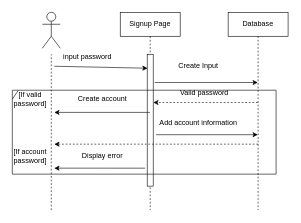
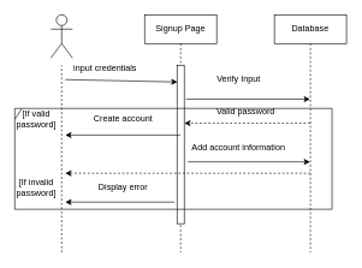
  <mxCell id="0" />
  <mxCell id="1" parent="0" />
  <mxCell id="2" value="" style="endArrow=classic;html=1;rounded=0;exitX=0.416;exitY=0.788;exitDx=0;exitDy=0;exitPerimeter=0;" parent="1" source="4" edge="1"><mxGeometry width="50" height="50" relative="1" as="geometry"><mxPoint x="220" y="240" as="sourcePoint" /><mxPoint x="90" y="280" as="targetPoint" /></mxGeometry></mxCell>
  <mxCell id="3" value="" style="shape=umlActor;verticalLabelPosition=bottom;verticalAlign=top;html=1;outlineConnect=0;" parent="1" vertex="1"><mxGeometry x="70" y="20" width="30" height="60" as="geometry" /></mxCell>
  <mxCell id="4" value="Signup Page" style="shape=umlLifeline;perimeter=lifelinePerimeter;whiteSpace=wrap;html=1;container=1;collapsible=0;recursiveResize=0;outlineConnect=0;" parent="1" vertex="1"><mxGeometry x="200" y="20" width="100" height="330" as="geometry" /></mxCell>
  <mxCell id="5" value="" style="html=1;points=[];perimeter=orthogonalPerimeter;" parent="4" vertex="1"><mxGeometry x="45" y="70" width="10" height="220" as="geometry" /></mxCell>
  <mxCell id="6" value="" style="endArrow=none;dashed=1;html=1;rounded=0;" parent="1" edge="1"><mxGeometry width="50" height="50" relative="1" as="geometry"><mxPoint x="85" y="350" as="sourcePoint" /><mxPoint x="85" y="90" as="targetPoint" /></mxGeometry></mxCell>
  <mxCell id="7" value="" style="endArrow=classic;html=1;rounded=0;entryX=0.06;entryY=0.106;entryDx=0;entryDy=0;entryPerimeter=0;" parent="1" target="5" edge="1"><mxGeometry width="50" height="50" relative="1" as="geometry"><mxPoint x="90" y="110" as="sourcePoint" /><mxPoint x="170" y="120" as="targetPoint" /></mxGeometry></mxCell>
- <mxCell id="8" value="input password" style="text;html=1;align=center;verticalAlign=middle;resizable=0;points=[];autosize=1;strokeColor=none;fillColor=none;" parent="1" vertex="1"><mxGeometry x="90" y="80" width="110" height="30" as="geometry" /></mxCell>
+ <mxCell id="8" value="input credentials" style="text;html=1;align=center;verticalAlign=middle;resizable=0;points=[];autosize=1;strokeColor=none;fillColor=none;" parent="1" vertex="1"><mxGeometry x="90" y="80" width="110" height="30" as="geometry" /></mxCell>
  <mxCell id="9" value="Database" style="shape=umlLifeline;perimeter=lifelinePerimeter;whiteSpace=wrap;html=1;container=1;collapsible=0;recursiveResize=0;outlineConnect=0;" parent="1" vertex="1"><mxGeometry x="380" y="20" width="100" height="330" as="geometry" /></mxCell>
  <mxCell id="10" value="" style="endArrow=classic;html=1;rounded=0;exitX=0.576;exitY=0.355;exitDx=0;exitDy=0;exitPerimeter=0;" parent="1" source="4" target="9" edge="1"><mxGeometry width="50" height="50" relative="1" as="geometry"><mxPoint x="330" y="170" as="sourcePoint" /><mxPoint x="520" y="160" as="targetPoint" /></mxGeometry></mxCell>
- <mxCell id="11" value="Create Input" style="text;html=1;align=center;verticalAlign=middle;resizable=0;points=[];autosize=1;strokeColor=none;fillColor=none;" parent="1" vertex="1"><mxGeometry x="290" y="95" width="80" height="30" as="geometry" /></mxCell>
+ <mxCell id="11" value="Verify Input" style="text;html=1;align=center;verticalAlign=middle;resizable=0;points=[];autosize=1;strokeColor=none;fillColor=none;" parent="1" vertex="1"><mxGeometry x="290" y="95" width="80" height="30" as="geometry" /></mxCell>
  <mxCell id="12" value="" style="endArrow=classic;html=1;rounded=0;dashed=1;entryX=1.02;entryY=0.366;entryDx=0;entryDy=0;entryPerimeter=0;" parent="1" source="9" target="5" edge="1"><mxGeometry width="50" height="50" relative="1" as="geometry"><mxPoint x="430" y="180" as="sourcePoint" /><mxPoint x="370" y="220" as="targetPoint" /></mxGeometry></mxCell>
  <mxCell id="13" value="Valid password" style="text;html=1;align=center;verticalAlign=middle;resizable=0;points=[];autosize=1;strokeColor=none;fillColor=none;" parent="1" vertex="1"><mxGeometry x="290" y="140" width="100" height="30" as="geometry" /></mxCell>
  <mxCell id="14" value="" style="endArrow=classic;html=1;rounded=0;" parent="1" source="4" edge="1"><mxGeometry width="50" height="50" relative="1" as="geometry"><mxPoint x="150" y="240" as="sourcePoint" /><mxPoint x="90" y="187" as="targetPoint" /></mxGeometry></mxCell>
  <mxCell id="15" value="Create account" style="text;html=1;align=center;verticalAlign=middle;resizable=0;points=[];autosize=1;strokeColor=none;fillColor=none;" parent="1" vertex="1"><mxGeometry x="120" y="150" width="100" height="30" as="geometry" /></mxCell>
  <mxCell id="16" value="" style="endArrow=classic;html=1;rounded=0;exitX=0.033;exitY=1.14;exitDx=0;exitDy=0;exitPerimeter=0;" parent="1" source="17" target="9" edge="1"><mxGeometry width="50" height="50" relative="1" as="geometry"><mxPoint x="160" y="360" as="sourcePoint" /><mxPoint x="210" y="310" as="targetPoint" /></mxGeometry></mxCell>
  <mxCell id="17" value="Add account information" style="text;html=1;align=center;verticalAlign=middle;resizable=0;points=[];autosize=1;strokeColor=none;fillColor=none;" parent="1" vertex="1"><mxGeometry x="255" y="190" width="150" height="30" as="geometry" /></mxCell>
  <mxCell id="18" value="Display error" style="text;html=1;align=center;verticalAlign=middle;resizable=0;points=[];autosize=1;strokeColor=none;fillColor=none;" parent="1" vertex="1"><mxGeometry x="125" y="245" width="90" height="30" as="geometry" /></mxCell>
  <mxCell id="19" value="" style="shape=umlFrame;whiteSpace=wrap;html=1;width=10;height=15;" parent="1" vertex="1"><mxGeometry x="20" y="150" width="440" height="140" as="geometry" /></mxCell>
  <mxCell id="20" value="[If valid password]" style="text;html=1;strokeColor=none;fillColor=none;align=center;verticalAlign=middle;whiteSpace=wrap;rounded=0;" parent="1" vertex="1"><mxGeometry x="20" y="150" width="60" height="30" as="geometry" /></mxCell>
- <mxCell id="21" value="[If account password]" style="text;html=1;strokeColor=none;fillColor=none;align=center;verticalAlign=middle;whiteSpace=wrap;rounded=0;" parent="1" vertex="1"><mxGeometry x="20" y="245" width="60" height="30" as="geometry" /></mxCell>
+ <mxCell id="21" value="[If invalid password]" style="text;html=1;strokeColor=none;fillColor=none;align=center;verticalAlign=middle;whiteSpace=wrap;rounded=0;" parent="1" vertex="1"><mxGeometry x="20" y="245" width="60" height="30" as="geometry" /></mxCell>
  <mxCell id="22" value="" style="endArrow=classic;html=1;rounded=0;dashed=1;" parent="1" edge="1"><mxGeometry width="50" height="50" relative="1" as="geometry"><mxPoint x="430" y="240" as="sourcePoint" /><mxPoint x="90" y="240" as="targetPoint" /></mxGeometry></mxCell>
